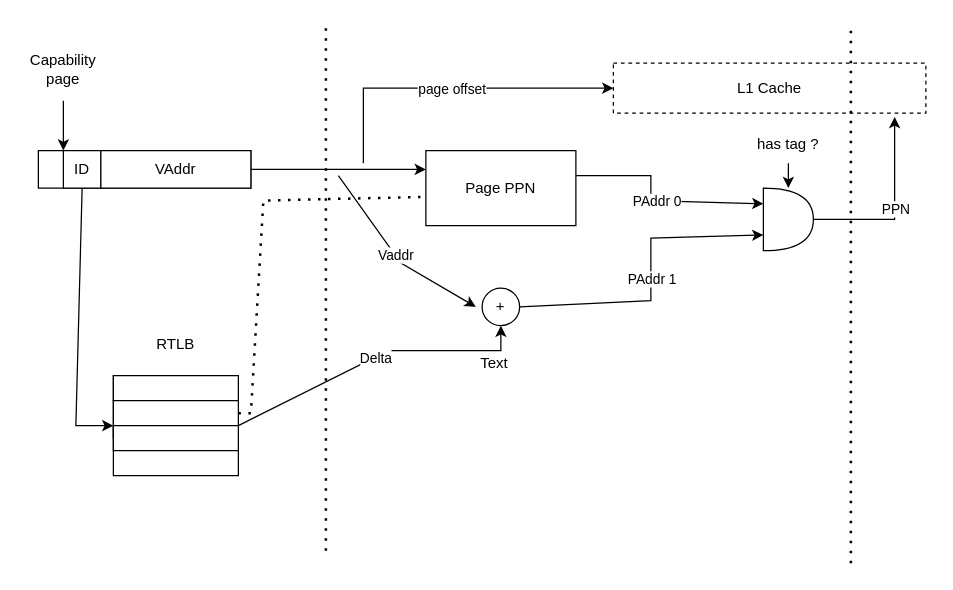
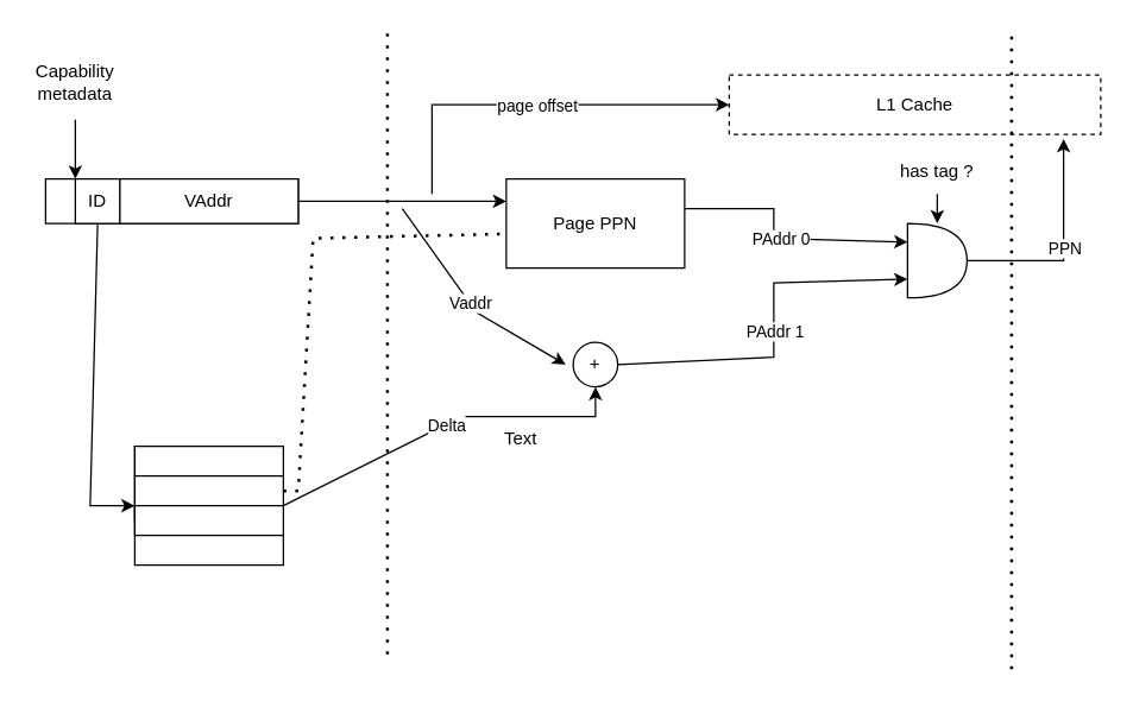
  <mxCell id="0" />
  <mxCell id="1" parent="0" />
  <mxCell id="2" value="" style="rounded=0;whiteSpace=wrap;html=1;" vertex="1" parent="1"><mxGeometry x="50" y="120" width="150" height="30" as="geometry" /></mxCell>
  <mxCell id="3" value="ID" style="rounded=0;whiteSpace=wrap;html=1;" vertex="1" parent="1"><mxGeometry x="50" y="120" width="30" height="30" as="geometry" /></mxCell>
  <mxCell id="4" value="VAddr" style="rounded=0;whiteSpace=wrap;html=1;" vertex="1" parent="1"><mxGeometry x="80" y="120" width="120" height="30" as="geometry" /></mxCell>
  <mxCell id="5" value="" style="endArrow=classic;html=1;rounded=0;exitX=1;exitY=0.5;exitDx=0;exitDy=0;" edge="1" parent="1" source="4"><mxGeometry width="50" height="50" relative="1" as="geometry"><mxPoint x="280" y="320" as="sourcePoint" /><mxPoint x="340" y="135" as="targetPoint" /></mxGeometry></mxCell>
  <mxCell id="6" value="Page PPN" style="rounded=0;whiteSpace=wrap;html=1;" vertex="1" parent="1"><mxGeometry x="340" y="120" width="120" height="60" as="geometry" /></mxCell>
  <mxCell id="7" value="L1 Cache" style="rounded=0;whiteSpace=wrap;html=1;dashed=1;" vertex="1" parent="1"><mxGeometry x="490" y="50" width="250" height="40" as="geometry" /></mxCell>
  <mxCell id="8" value="" style="endArrow=classic;html=1;rounded=0;entryX=0;entryY=0.5;entryDx=0;entryDy=0;" edge="1" parent="1" target="7"><mxGeometry relative="1" as="geometry"><mxPoint x="290" y="130" as="sourcePoint" /><mxPoint x="300" y="50" as="targetPoint" /><Array as="points"><mxPoint x="290" y="70" /></Array></mxGeometry></mxCell>
  <mxCell id="9" value="page offset" style="edgeLabel;resizable=0;html=1;align=center;verticalAlign=middle;" connectable="0" vertex="1" parent="8"><mxGeometry relative="1" as="geometry" /></mxCell>
  <mxCell id="10" value="" style="endArrow=none;dashed=1;html=1;dashPattern=1 3;strokeWidth=2;rounded=0;" edge="1" parent="1"><mxGeometry width="50" height="50" relative="1" as="geometry"><mxPoint x="260" y="440" as="sourcePoint" /><mxPoint x="260" y="20" as="targetPoint" /></mxGeometry></mxCell>
  <mxCell id="11" value="+" style="ellipse;whiteSpace=wrap;html=1;aspect=fixed;" vertex="1" parent="1"><mxGeometry x="385" y="230" width="30" height="30" as="geometry" /></mxCell>
  <mxCell id="12" value="" style="endArrow=classic;html=1;rounded=0;" edge="1" parent="1"><mxGeometry relative="1" as="geometry"><mxPoint x="270" y="140" as="sourcePoint" /><mxPoint x="380" y="245" as="targetPoint" /><Array as="points"><mxPoint x="320" y="210" /></Array></mxGeometry></mxCell>
  <mxCell id="13" value="Vaddr" style="edgeLabel;resizable=0;html=1;align=center;verticalAlign=middle;" connectable="0" vertex="1" parent="12"><mxGeometry relative="1" as="geometry" /></mxCell>
  <mxCell id="14" value="" style="rounded=0;whiteSpace=wrap;html=1;" vertex="1" parent="1"><mxGeometry x="90" y="300" width="100" height="80" as="geometry" /></mxCell>
  <mxCell id="15" value="" style="rounded=0;whiteSpace=wrap;html=1;" vertex="1" parent="1"><mxGeometry x="90" y="300" width="100" height="20" as="geometry" /></mxCell>
  <mxCell id="16" value="" style="rounded=0;whiteSpace=wrap;html=1;" vertex="1" parent="1"><mxGeometry x="90" y="320" width="100" height="30" as="geometry" /></mxCell>
  <mxCell id="17" value="" style="rounded=0;whiteSpace=wrap;html=1;" vertex="1" parent="1"><mxGeometry x="90" y="340" width="100" height="20" as="geometry" /></mxCell>
- <mxCell id="18" value="RTLB" style="text;html=1;strokeColor=none;fillColor=none;align=center;verticalAlign=middle;whiteSpace=wrap;rounded=0;" vertex="1" parent="1"><mxGeometry x="110" y="260" width="60" height="30" as="geometry" /></mxCell>
  <mxCell id="19" value="" style="endArrow=classic;html=1;rounded=0;exitX=0.5;exitY=1;exitDx=0;exitDy=0;entryX=0;entryY=0;entryDx=0;entryDy=0;" edge="1" parent="1" source="3" target="17"><mxGeometry width="50" height="50" relative="1" as="geometry"><mxPoint x="320" y="290" as="sourcePoint" /><mxPoint x="60" y="340" as="targetPoint" /><Array as="points"><mxPoint x="60" y="340" /></Array></mxGeometry></mxCell>
  <mxCell id="20" value="" style="endArrow=classic;html=1;rounded=0;entryX=0.5;entryY=1;entryDx=0;entryDy=0;exitX=1;exitY=0;exitDx=0;exitDy=0;" edge="1" parent="1" source="17" target="11"><mxGeometry relative="1" as="geometry"><mxPoint x="200" y="340" as="sourcePoint" /><mxPoint x="410" y="280" as="targetPoint" /><Array as="points"><mxPoint x="310" y="280" /><mxPoint x="400" y="280" /></Array></mxGeometry></mxCell>
  <mxCell id="21" value="Delta" style="edgeLabel;resizable=0;html=1;align=center;verticalAlign=middle;" connectable="0" vertex="1" parent="20"><mxGeometry relative="1" as="geometry" /></mxCell>
  <mxCell id="22" value="" style="endArrow=none;dashed=1;html=1;dashPattern=1 3;strokeWidth=2;rounded=0;" edge="1" parent="1"><mxGeometry width="50" height="50" relative="1" as="geometry"><mxPoint x="680" y="450" as="sourcePoint" /><mxPoint x="680" y="20" as="targetPoint" /></mxGeometry></mxCell>
  <mxCell id="23" value="" style="shape=or;whiteSpace=wrap;html=1;" vertex="1" parent="1"><mxGeometry x="610" y="150" width="40" height="50" as="geometry" /></mxCell>
  <mxCell id="24" value="" style="endArrow=none;dashed=1;html=1;dashPattern=1 3;strokeWidth=2;rounded=0;entryX=-0.025;entryY=0.617;entryDx=0;entryDy=0;entryPerimeter=0;" edge="1" parent="1" target="6"><mxGeometry width="50" height="50" relative="1" as="geometry"><mxPoint x="190" y="330" as="sourcePoint" /><mxPoint x="220" y="160" as="targetPoint" /><Array as="points"><mxPoint x="200" y="330" /><mxPoint x="210" y="160" /></Array></mxGeometry></mxCell>
  <mxCell id="25" value="" style="endArrow=classic;html=1;rounded=0;entryX=0;entryY=0.25;entryDx=0;entryDy=0;entryPerimeter=0;" edge="1" parent="1" target="23"><mxGeometry relative="1" as="geometry"><mxPoint x="460" y="140" as="sourcePoint" /><mxPoint x="540" y="210" as="targetPoint" /><Array as="points"><mxPoint x="520" y="140" /><mxPoint x="520" y="160" /></Array></mxGeometry></mxCell>
  <mxCell id="26" value="PAddr 0" style="edgeLabel;resizable=0;html=1;align=center;verticalAlign=middle;" connectable="0" vertex="1" parent="25"><mxGeometry relative="1" as="geometry" /></mxCell>
  <mxCell id="27" value="" style="endArrow=classic;html=1;rounded=0;exitX=1;exitY=0.5;exitDx=0;exitDy=0;entryX=0;entryY=0.75;entryDx=0;entryDy=0;entryPerimeter=0;" edge="1" parent="1" source="11" target="23"><mxGeometry relative="1" as="geometry"><mxPoint x="380" y="230" as="sourcePoint" /><mxPoint x="600" y="190" as="targetPoint" /><Array as="points"><mxPoint x="520" y="240" /><mxPoint x="520" y="190" /></Array></mxGeometry></mxCell>
  <mxCell id="28" value="PAddr 1" style="edgeLabel;resizable=0;html=1;align=center;verticalAlign=middle;" connectable="0" vertex="1" parent="27"><mxGeometry relative="1" as="geometry" /></mxCell>
  <mxCell id="29" value="" style="endArrow=classic;html=1;rounded=0;" edge="1" parent="1"><mxGeometry width="50" height="50" relative="1" as="geometry"><mxPoint x="630" y="130" as="sourcePoint" /><mxPoint x="630" y="150" as="targetPoint" /></mxGeometry></mxCell>
  <mxCell id="30" value="has tag ?" style="text;html=1;strokeColor=none;fillColor=none;align=center;verticalAlign=middle;whiteSpace=wrap;rounded=0;" vertex="1" parent="1"><mxGeometry x="600" y="100" width="60" height="30" as="geometry" /></mxCell>
  <mxCell id="31" value="" style="endArrow=classic;html=1;rounded=0;exitX=1;exitY=0.5;exitDx=0;exitDy=0;exitPerimeter=0;entryX=0.9;entryY=1.075;entryDx=0;entryDy=0;entryPerimeter=0;" edge="1" parent="1" source="23" target="7"><mxGeometry relative="1" as="geometry"><mxPoint x="350" y="150" as="sourcePoint" /><mxPoint x="740" y="170" as="targetPoint" /><Array as="points"><mxPoint x="715" y="175" /></Array></mxGeometry></mxCell>
  <mxCell id="32" value="PPN" style="edgeLabel;resizable=0;html=1;align=center;verticalAlign=middle;" connectable="0" vertex="1" parent="31"><mxGeometry relative="1" as="geometry" /></mxCell>
- <mxCell id="33" value="Text" style="text;html=1;strokeColor=none;fillColor=none;align=center;verticalAlign=middle;whiteSpace=wrap;rounded=0;" vertex="1" parent="1"><mxGeometry x="365" y="275" width="60" height="30" as="geometry" /></mxCell>
+ <mxCell id="33" value="Text" style="text;html=1;strokeColor=none;fillColor=none;align=center;verticalAlign=middle;whiteSpace=wrap;rounded=0;" vertex="1" parent="1"><mxGeometry x="320" y="280" width="60" height="30" as="geometry" /></mxCell>
  <mxCell id="34" value="" style="rounded=0;whiteSpace=wrap;html=1;" vertex="1" parent="1"><mxGeometry x="30" y="120" width="20" height="30" as="geometry" /></mxCell>
  <mxCell id="35" value="" style="endArrow=classic;html=1;rounded=0;entryX=1;entryY=0;entryDx=0;entryDy=0;" edge="1" parent="1" target="34"><mxGeometry width="50" height="50" relative="1" as="geometry"><mxPoint x="50" y="80" as="sourcePoint" /><mxPoint x="110" as="targetPoint" y="40" /></mxGeometry></mxCell>
- <mxCell id="36" value="Capability page" style="text;html=1;strokeColor=none;fillColor=none;align=center;verticalAlign=middle;whiteSpace=wrap;rounded=0;" vertex="1" parent="1"><mxGeometry width="60" height="30" as="geometry" x="20" y="40" /></mxCell>
+ <mxCell id="36" value="Capability metadata" style="text;html=1;strokeColor=none;fillColor=none;align=center;verticalAlign=middle;whiteSpace=wrap;rounded=0;" vertex="1" parent="1"><mxGeometry width="60" height="30" as="geometry" x="20" y="40" /></mxCell>
